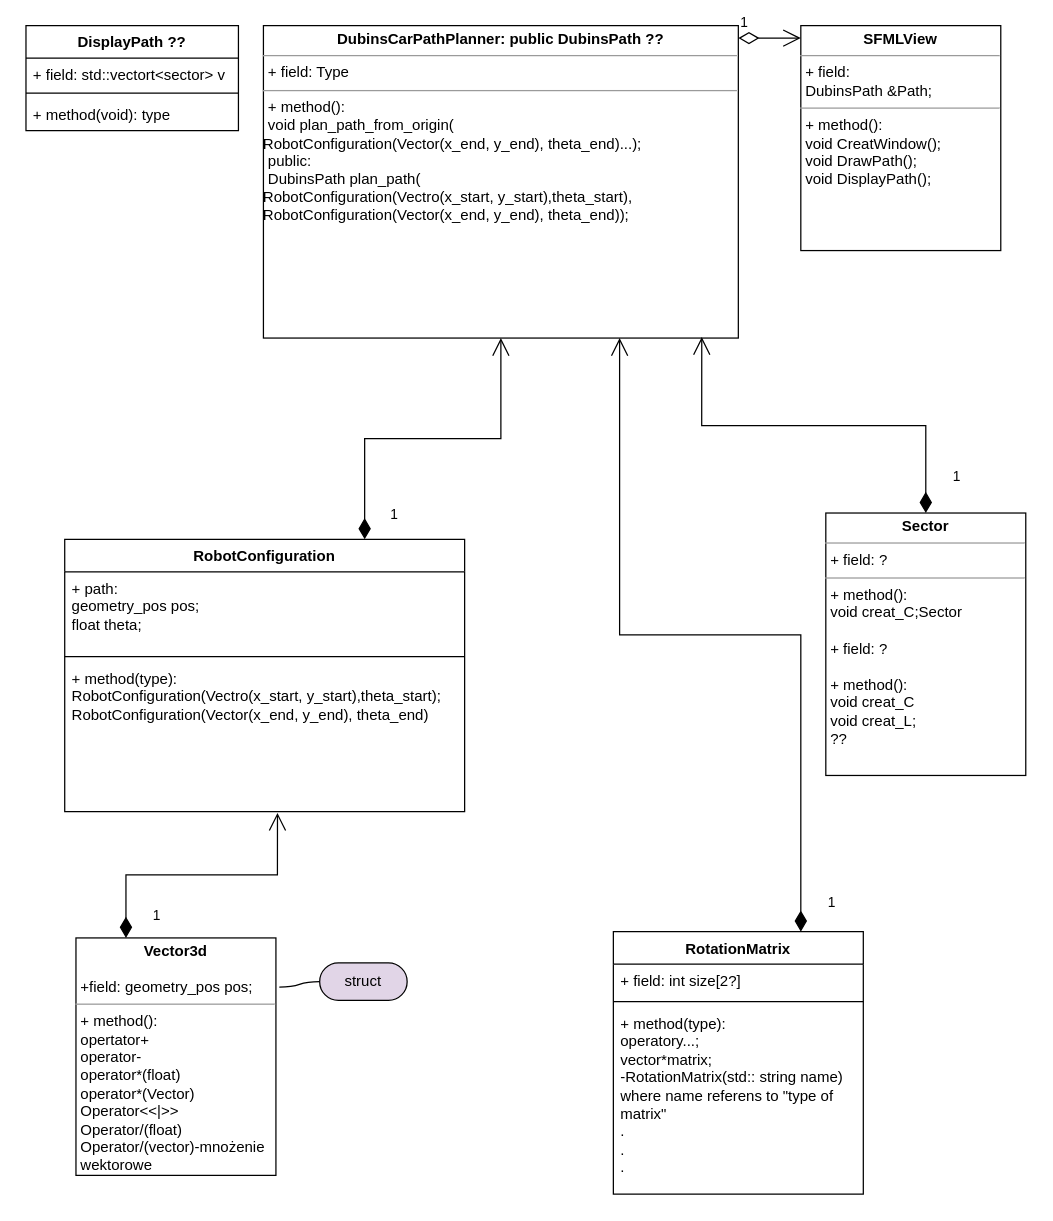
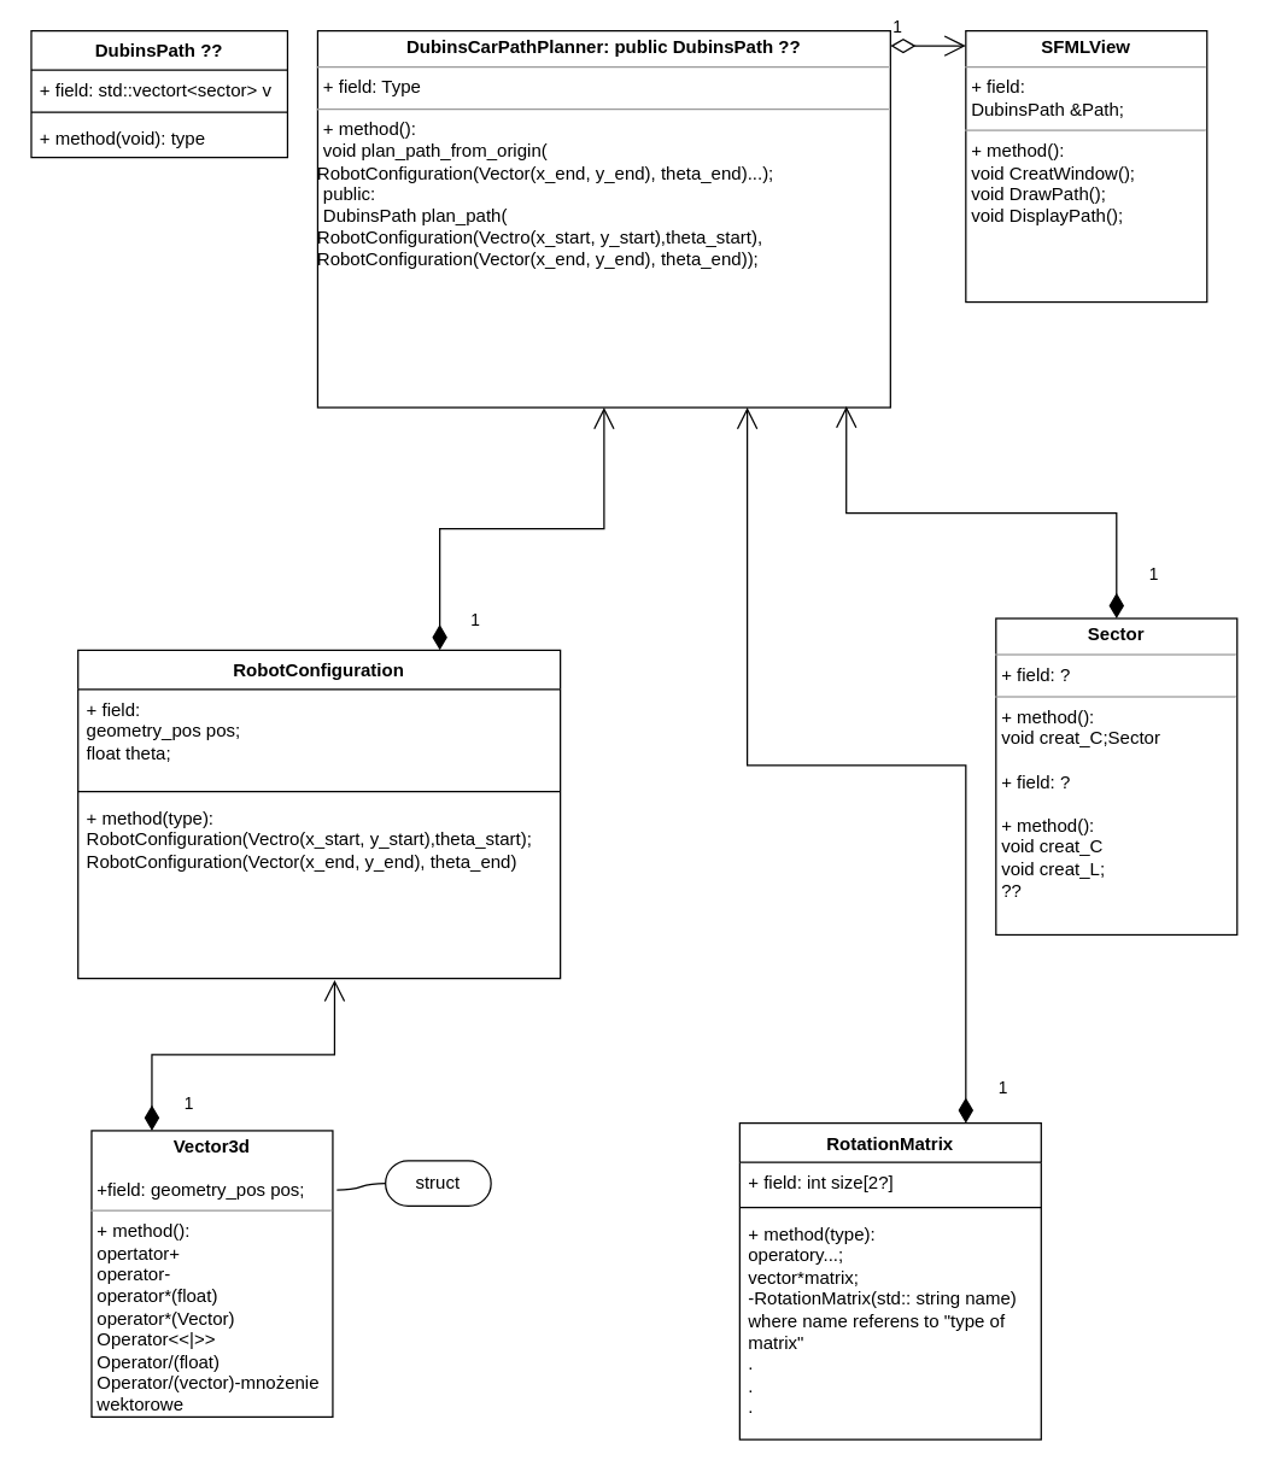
  <mxCell id="0" />
  <mxCell id="1" parent="0" />
  <mxCell id="2" value="&lt;p style=&quot;margin:0px;margin-top:4px;text-align:center;&quot;&gt;&lt;b&gt;Vector3d&lt;/b&gt;&lt;/p&gt;&lt;p style=&quot;margin:0px;margin-left:4px;&quot;&gt;&lt;br&gt;&lt;/p&gt;&lt;p style=&quot;margin:0px;margin-left:4px;&quot;&gt;+field: geometry_pos pos;&lt;/p&gt;&lt;hr size=&quot;1&quot;&gt;&lt;p style=&quot;margin:0px;margin-left:4px;&quot;&gt;+ method():&lt;/p&gt;&lt;p style=&quot;margin:0px;margin-left:4px;&quot;&gt;opertator+&lt;/p&gt;&lt;p style=&quot;margin:0px;margin-left:4px;&quot;&gt;operator-&lt;/p&gt;&lt;p style=&quot;margin:0px;margin-left:4px;&quot;&gt;operator*(float)&lt;/p&gt;&lt;p style=&quot;margin:0px;margin-left:4px;&quot;&gt;operator*(Vector)&lt;/p&gt;&lt;p style=&quot;margin:0px;margin-left:4px;&quot;&gt;Operator&amp;lt;&amp;lt;|&amp;gt;&amp;gt;&lt;/p&gt;&lt;p style=&quot;margin:0px;margin-left:4px;&quot;&gt;Operator/(float)&lt;/p&gt;&lt;p style=&quot;margin:0px;margin-left:4px;&quot;&gt;Operator/(vector)-mnożenie&lt;br&gt;wektorowe&lt;/p&gt;&lt;p style=&quot;margin:0px;margin-left:4px;&quot;&gt;&lt;br&gt;&lt;/p&gt;" style="verticalAlign=top;align=left;overflow=fill;fontSize=12;fontFamily=Helvetica;html=1;whiteSpace=wrap;" parent="1" vertex="1"><mxGeometry x="60" y="750" width="160" height="190" as="geometry" /></mxCell>
- <mxCell id="3" value="struct" style="whiteSpace=wrap;html=1;rounded=1;arcSize=50;align=center;verticalAlign=middle;strokeWidth=1;autosize=1;spacing=4;treeFolding=1;treeMoving=1;newEdgeStyle={&quot;edgeStyle&quot;:&quot;entityRelationEdgeStyle&quot;,&quot;startArrow&quot;:&quot;none&quot;,&quot;endArrow&quot;:&quot;none&quot;,&quot;segment&quot;:10,&quot;curved&quot;:1,&quot;sourcePerimeterSpacing&quot;:0,&quot;targetPerimeterSpacing&quot;:0};fillColor=#e1d5e7;" parent="1" vertex="1"><mxGeometry x="255" y="770" width="70" height="30" as="geometry" /></mxCell>
+ <mxCell id="3" value="struct" style="whiteSpace=wrap;html=1;rounded=1;arcSize=50;align=center;verticalAlign=middle;strokeWidth=1;autosize=1;spacing=4;treeFolding=1;treeMoving=1;newEdgeStyle={&quot;edgeStyle&quot;:&quot;entityRelationEdgeStyle&quot;,&quot;startArrow&quot;:&quot;none&quot;,&quot;endArrow&quot;:&quot;none&quot;,&quot;segment&quot;:10,&quot;curved&quot;:1,&quot;sourcePerimeterSpacing&quot;:0,&quot;targetPerimeterSpacing&quot;:0};" parent="1" vertex="1"><mxGeometry x="255" y="770" width="70" height="30" as="geometry" /></mxCell>
  <mxCell id="4" value="" style="edgeStyle=entityRelationEdgeStyle;startArrow=none;endArrow=none;segment=10;curved=1;sourcePerimeterSpacing=0;targetPerimeterSpacing=0;rounded=0;exitX=1.017;exitY=0.207;exitDx=0;exitDy=0;exitPerimeter=0;" parent="1" source="2" target="3" edge="1"><mxGeometry relative="1" as="geometry"><mxPoint x="230" y="542" as="sourcePoint" /></mxGeometry></mxCell>
  <mxCell id="5" value="RotationMatrix" style="swimlane;fontStyle=1;align=center;verticalAlign=top;childLayout=stackLayout;horizontal=1;startSize=26;horizontalStack=0;resizeParent=1;resizeParentMax=0;resizeLast=0;collapsible=1;marginBottom=0;whiteSpace=wrap;html=1;" parent="1" vertex="1"><mxGeometry x="490" y="745" width="200" height="210" as="geometry" /></mxCell>
  <mxCell id="6" value="+ field: int size[2?]" style="text;strokeColor=none;fillColor=none;align=left;verticalAlign=top;spacingLeft=4;spacingRight=4;overflow=hidden;rotatable=0;points=[[0,0.5],[1,0.5]];portConstraint=eastwest;whiteSpace=wrap;html=1;" parent="5" vertex="1"><mxGeometry y="26" width="200" height="26" as="geometry" /></mxCell>
  <mxCell id="7" value="" style="line;strokeWidth=1;fillColor=none;align=left;verticalAlign=middle;spacingTop=-1;spacingLeft=3;spacingRight=3;rotatable=0;labelPosition=right;points=[];portConstraint=eastwest;strokeColor=inherit;" parent="5" vertex="1"><mxGeometry y="52" width="200" height="8" as="geometry" /></mxCell>
  <mxCell id="8" value="+ method(type):&amp;nbsp;&lt;br&gt;operatory...;&lt;br&gt;vector*matrix;&lt;br&gt;-RotationMatrix(std:: string name)&lt;br&gt;where name referens to &quot;type of matrix&quot;&lt;br&gt;.&lt;br&gt;.&lt;br&gt;." style="text;strokeColor=none;fillColor=none;align=left;verticalAlign=top;spacingLeft=4;spacingRight=4;overflow=hidden;rotatable=0;points=[[0,0.5],[1,0.5]];portConstraint=eastwest;whiteSpace=wrap;html=1;" parent="5" vertex="1"><mxGeometry y="60" width="200" height="150" as="geometry" /></mxCell>
  <mxCell id="9" value="&lt;p style=&quot;margin:0px;margin-top:4px;text-align:center;&quot;&gt;&lt;b&gt;DubinsCarPathPlanner: public DubinsPath ??&lt;/b&gt;&lt;/p&gt;&lt;hr size=&quot;1&quot;&gt;&lt;p style=&quot;margin:0px;margin-left:4px;&quot;&gt;+ field: Type&lt;/p&gt;&lt;hr size=&quot;1&quot;&gt;&lt;p style=&quot;margin:0px;margin-left:4px;&quot;&gt;+ method():&amp;nbsp;&lt;/p&gt;&lt;p style=&quot;margin:0px;margin-left:4px;&quot;&gt;void plan_path_from_origin(&lt;/p&gt;RobotConfiguration(Vector(x_end, y_end), theta_end)...);&lt;p style=&quot;margin:0px;margin-left:4px;&quot;&gt;public:&lt;/p&gt;&lt;p style=&quot;margin:0px;margin-left:4px;&quot;&gt;DubinsPath plan_path(&lt;/p&gt;RobotConfiguration(Vectro(x_start, y_start),theta_start),&lt;br&gt;RobotConfiguration(Vector(x_end, y_end), theta_end));&lt;br&gt;&lt;p style=&quot;margin:0px;margin-left:4px;&quot;&gt;&lt;br&gt;&lt;/p&gt;" style="verticalAlign=top;align=left;overflow=fill;fontSize=12;fontFamily=Helvetica;html=1;whiteSpace=wrap;" parent="1" vertex="1"><mxGeometry x="210" y="20" width="380" height="250" as="geometry" /></mxCell>
  <mxCell id="10" value="&lt;p style=&quot;margin:0px;margin-top:4px;text-align:center;&quot;&gt;&lt;b&gt;SFMLView&lt;/b&gt;&lt;/p&gt;&lt;hr size=&quot;1&quot;&gt;&lt;p style=&quot;margin:0px;margin-left:4px;&quot;&gt;+ field:&amp;nbsp;&lt;br&gt;DubinsPath &amp;amp;Path;&lt;/p&gt;&lt;hr size=&quot;1&quot;&gt;&lt;p style=&quot;margin:0px;margin-left:4px;&quot;&gt;+ method():&lt;br&gt;void CreatWindow();&lt;br&gt;void DrawPath();&lt;/p&gt;&lt;p style=&quot;margin:0px;margin-left:4px;&quot;&gt;void DisplayPath();&lt;/p&gt;" style="verticalAlign=top;align=left;overflow=fill;fontSize=12;fontFamily=Helvetica;html=1;whiteSpace=wrap;" parent="1" vertex="1"><mxGeometry x="640" y="20" width="160" height="180" as="geometry" /></mxCell>
  <mxCell id="11" value="RobotConfiguration" style="swimlane;fontStyle=1;align=center;verticalAlign=top;childLayout=stackLayout;horizontal=1;startSize=26;horizontalStack=0;resizeParent=1;resizeParentMax=0;resizeLast=0;collapsible=1;marginBottom=0;whiteSpace=wrap;html=1;" parent="1" vertex="1"><mxGeometry x="51" y="431" width="320" height="218" as="geometry" /></mxCell>
- <mxCell id="12" value="+ path:&amp;nbsp;&lt;br&gt;geometry_pos pos;&lt;br&gt;float theta;" style="text;strokeColor=none;fillColor=none;align=left;verticalAlign=top;spacingLeft=4;spacingRight=4;overflow=hidden;rotatable=0;points=[[0,0.5],[1,0.5]];portConstraint=eastwest;whiteSpace=wrap;html=1;" parent="11" vertex="1"><mxGeometry y="26" width="320" height="64" as="geometry" /></mxCell>
+ <mxCell id="12" value="+ field:&amp;nbsp;&lt;br&gt;geometry_pos pos;&lt;br&gt;float theta;" style="text;strokeColor=none;fillColor=none;align=left;verticalAlign=top;spacingLeft=4;spacingRight=4;overflow=hidden;rotatable=0;points=[[0,0.5],[1,0.5]];portConstraint=eastwest;whiteSpace=wrap;html=1;" parent="11" vertex="1"><mxGeometry y="26" width="320" height="64" as="geometry" /></mxCell>
  <mxCell id="13" value="" style="line;strokeWidth=1;fillColor=none;align=left;verticalAlign=middle;spacingTop=-1;spacingLeft=3;spacingRight=3;rotatable=0;labelPosition=right;points=[];portConstraint=eastwest;strokeColor=inherit;" parent="11" vertex="1"><mxGeometry y="90" width="320" height="8" as="geometry" /></mxCell>
  <mxCell id="14" value="+ method(type):&amp;nbsp;&lt;br&gt;RobotConfiguration(Vectro(x_start, y_start),theta_start);&lt;br&gt;RobotConfiguration(Vector(x_end, y_end), theta_end)" style="text;strokeColor=none;fillColor=none;align=left;verticalAlign=top;spacingLeft=4;spacingRight=4;overflow=hidden;rotatable=0;points=[[0,0.5],[1,0.5]];portConstraint=eastwest;whiteSpace=wrap;html=1;" parent="11" vertex="1"><mxGeometry y="98" width="320" height="120" as="geometry" /></mxCell>
- <mxCell id="15" value="DisplayPath ??" style="swimlane;fontStyle=1;align=center;verticalAlign=top;childLayout=stackLayout;horizontal=1;startSize=26;horizontalStack=0;resizeParent=1;resizeParentMax=0;resizeLast=0;collapsible=1;marginBottom=0;whiteSpace=wrap;html=1;" parent="1" vertex="1"><mxGeometry x="20" y="20" width="170" height="84" as="geometry" /></mxCell>
+ <mxCell id="15" value="DubinsPath ??" style="swimlane;fontStyle=1;align=center;verticalAlign=top;childLayout=stackLayout;horizontal=1;startSize=26;horizontalStack=0;resizeParent=1;resizeParentMax=0;resizeLast=0;collapsible=1;marginBottom=0;whiteSpace=wrap;html=1;" parent="1" vertex="1"><mxGeometry x="20" y="20" width="170" height="84" as="geometry" /></mxCell>
  <mxCell id="16" value="+ field: std::vectort&amp;lt;sector&amp;gt; v" style="text;strokeColor=none;fillColor=none;align=left;verticalAlign=top;spacingLeft=4;spacingRight=4;overflow=hidden;rotatable=0;points=[[0,0.5],[1,0.5]];portConstraint=eastwest;whiteSpace=wrap;html=1;" parent="15" vertex="1"><mxGeometry y="26" width="170" height="24" as="geometry" /></mxCell>
  <mxCell id="17" value="" style="line;strokeWidth=1;fillColor=none;align=left;verticalAlign=middle;spacingTop=-1;spacingLeft=3;spacingRight=3;rotatable=0;labelPosition=right;points=[];portConstraint=eastwest;strokeColor=inherit;" parent="15" vertex="1"><mxGeometry y="50" width="170" height="8" as="geometry" /></mxCell>
  <mxCell id="18" value="+ method(void): type" style="text;strokeColor=none;fillColor=none;align=left;verticalAlign=top;spacingLeft=4;spacingRight=4;overflow=hidden;rotatable=0;points=[[0,0.5],[1,0.5]];portConstraint=eastwest;whiteSpace=wrap;html=1;" parent="15" vertex="1"><mxGeometry y="58" width="170" height="26" as="geometry" /></mxCell>
  <mxCell id="19" value="1" style="endArrow=open;html=1;endSize=12;startArrow=diamondThin;startSize=14;startFill=0;edgeStyle=orthogonalEdgeStyle;align=left;verticalAlign=bottom;rounded=0;" parent="1" edge="1"><mxGeometry x="-1" y="3" relative="1" as="geometry"><mxPoint x="590" y="30" as="sourcePoint" /><mxPoint x="640" y="30" as="targetPoint" /></mxGeometry></mxCell>
  <mxCell id="20" value="1" style="endArrow=open;html=1;endSize=12;startArrow=diamondThin;startSize=14;startFill=1;edgeStyle=orthogonalEdgeStyle;align=left;verticalAlign=bottom;rounded=0;exitX=0.25;exitY=0;exitDx=0;exitDy=0;entryX=0.532;entryY=1.008;entryDx=0;entryDy=0;entryPerimeter=0;" parent="1" source="2" target="14" edge="1"><mxGeometry x="-0.921" y="-20" relative="1" as="geometry"><mxPoint x="500" y="430" as="sourcePoint" /><mxPoint x="660" y="430" as="targetPoint" /><mxPoint as="offset" /></mxGeometry></mxCell>
  <mxCell id="21" value="1" style="endArrow=open;html=1;endSize=12;startArrow=diamondThin;startSize=14;startFill=1;edgeStyle=orthogonalEdgeStyle;align=left;verticalAlign=bottom;rounded=0;exitX=0.75;exitY=0;exitDx=0;exitDy=0;entryX=0.75;entryY=1;entryDx=0;entryDy=0;" parent="1" source="5" target="9" edge="1"><mxGeometry x="-0.955" y="-20" relative="1" as="geometry"><mxPoint x="500" y="430" as="sourcePoint" /><mxPoint x="660" y="430" as="targetPoint" /><mxPoint as="offset" /></mxGeometry></mxCell>
  <mxCell id="22" value="1" style="endArrow=open;html=1;endSize=12;startArrow=diamondThin;startSize=14;startFill=1;edgeStyle=orthogonalEdgeStyle;align=left;verticalAlign=bottom;rounded=0;exitX=0.75;exitY=0;exitDx=0;exitDy=0;entryX=0.5;entryY=1;entryDx=0;entryDy=0;" parent="1" source="11" target="9" edge="1"><mxGeometry x="-0.918" y="-19" relative="1" as="geometry"><mxPoint x="500" y="430" as="sourcePoint" /><mxPoint x="660" y="430" as="targetPoint" /><mxPoint as="offset" /></mxGeometry></mxCell>
  <mxCell id="23" value="&lt;p style=&quot;margin:0px;margin-top:4px;text-align:center;&quot;&gt;&lt;b&gt;Sector&lt;/b&gt;&lt;/p&gt;&lt;hr size=&quot;1&quot;&gt;&lt;p style=&quot;margin:0px;margin-left:4px;&quot;&gt;+ field: ?&lt;/p&gt;&lt;hr size=&quot;1&quot;&gt;&lt;p style=&quot;margin:0px;margin-left:4px;&quot;&gt;+ method():&amp;nbsp;&lt;br&gt;void creat_C;Sector&lt;/p&gt;&lt;p style=&quot;margin:0px;margin-left:4px;&quot;&gt;&lt;br&gt;&lt;/p&gt;&lt;p style=&quot;margin:0px;margin-left:4px;&quot;&gt;+ field: ?&lt;/p&gt;&lt;p style=&quot;margin:0px;margin-left:4px;&quot;&gt;&lt;br&gt;&lt;/p&gt;&lt;p style=&quot;margin:0px;margin-left:4px;&quot;&gt;+ method():&amp;nbsp;&lt;/p&gt;&lt;p style=&quot;margin:0px;margin-left:4px;&quot;&gt;void creat_C&lt;/p&gt;&lt;p style=&quot;margin:0px;margin-left:4px;&quot;&gt;void creat_L;&lt;/p&gt;&lt;p style=&quot;margin:0px;margin-left:4px;&quot;&gt;??&lt;/p&gt;" style="verticalAlign=top;align=left;overflow=fill;fontSize=12;fontFamily=Helvetica;html=1;whiteSpace=wrap;" vertex="1" parent="1"><mxGeometry x="660" y="410" width="160" height="210" as="geometry" /></mxCell>
  <mxCell id="24" value="1" style="endArrow=open;html=1;endSize=12;startArrow=diamondThin;startSize=14;startFill=1;edgeStyle=orthogonalEdgeStyle;align=left;verticalAlign=bottom;rounded=0;exitX=0.5;exitY=0;exitDx=0;exitDy=0;entryX=0.923;entryY=0.997;entryDx=0;entryDy=0;entryPerimeter=0;" edge="1" parent="1" source="23" target="9"><mxGeometry x="-0.875" y="-20" relative="1" as="geometry"><mxPoint x="290" y="450" as="sourcePoint" /><mxPoint x="450" y="450" as="targetPoint" /><mxPoint as="offset" /></mxGeometry></mxCell>
